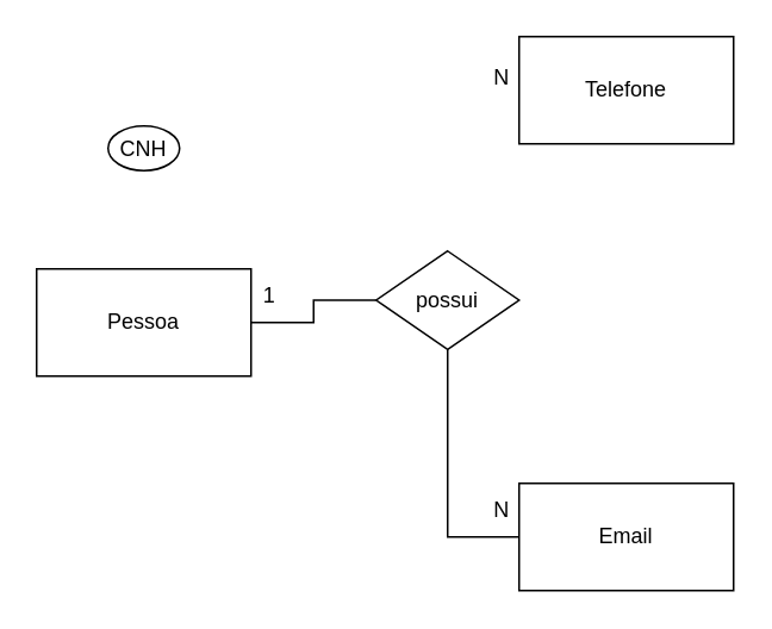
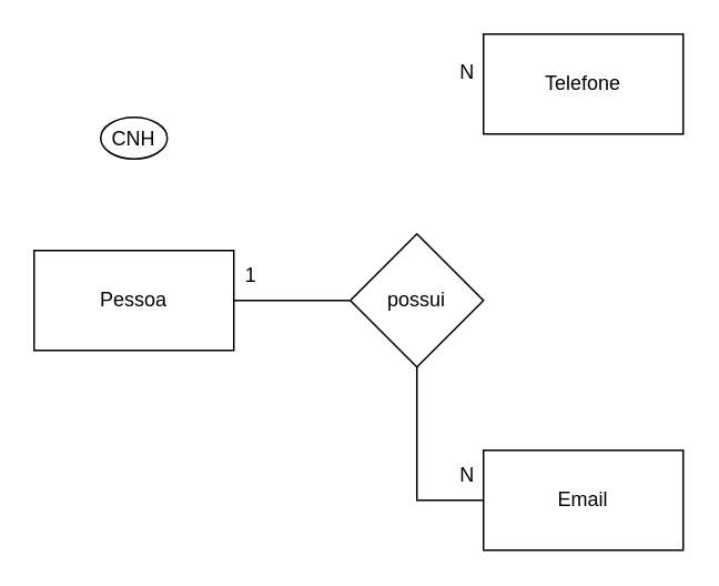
  <mxCell id="0" />
  <mxCell id="1" parent="0" />
  <mxCell id="2" style="edgeStyle=orthogonalEdgeStyle;rounded=0;orthogonalLoop=1;jettySize=auto;html=1;entryX=0;entryY=0.5;entryDx=0;entryDy=0;endArrow=none;endFill=0;" edge="1" parent="1" source="3" target="8"><mxGeometry relative="1" as="geometry" /></mxCell>
  <mxCell id="3" value="Pessoa" style="rounded=0;whiteSpace=wrap;html=1;" vertex="1" parent="1"><mxGeometry x="20" y="150" width="120" height="60" as="geometry" /></mxCell>
  <mxCell id="4" value="Telefone" style="rounded=0;whiteSpace=wrap;html=1;" vertex="1" parent="1"><mxGeometry x="290" y="20" width="120" height="60" as="geometry" /></mxCell>
  <mxCell id="5" value="Email" style="rounded=0;whiteSpace=wrap;html=1;" vertex="1" parent="1"><mxGeometry x="290" y="270" width="120" height="60" as="geometry" /></mxCell>
  <mxCell id="6" value="CNH" style="ellipse;whiteSpace=wrap;html=1;" vertex="1" parent="1"><mxGeometry x="60" y="70" width="40" height="25" as="geometry" /></mxCell>
  <mxCell id="7" style="edgeStyle=orthogonalEdgeStyle;rounded=0;orthogonalLoop=1;jettySize=auto;html=1;entryX=0;entryY=0.5;entryDx=0;entryDy=0;endArrow=none;endFill=0;" edge="1" parent="1" source="8" target="5"><mxGeometry relative="1" as="geometry" /></mxCell>
- <mxCell id="8" value="possui" style="rhombus;whiteSpace=wrap;html=1;" vertex="1" parent="1"><mxGeometry x="210" y="140" width="80" height="55" as="geometry" /></mxCell>
+ <mxCell id="8" value="possui" style="rhombus;whiteSpace=wrap;html=1;" vertex="1" parent="1"><mxGeometry x="210" y="140" width="80" height="80" as="geometry" /></mxCell>
  <mxCell id="9" value="1" style="text;html=1;align=center;verticalAlign=middle;resizable=0;points=[];autosize=1;strokeColor=none;fillColor=none;" vertex="1" parent="1"><mxGeometry x="135" y="150" width="30" height="30" as="geometry" /></mxCell>
  <mxCell id="10" value="N" style="text;html=1;align=center;verticalAlign=middle;resizable=0;points=[];autosize=1;strokeColor=none;fillColor=none;" vertex="1" parent="1"><mxGeometry x="265" y="28" width="30" height="30" as="geometry" /></mxCell>
  <mxCell id="11" value="N" style="text;html=1;align=center;verticalAlign=middle;resizable=0;points=[];autosize=1;strokeColor=none;fillColor=none;" vertex="1" parent="1"><mxGeometry x="265" y="270" width="30" height="30" as="geometry" /></mxCell>
